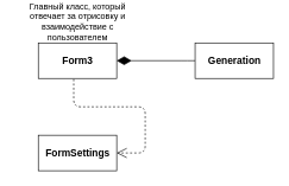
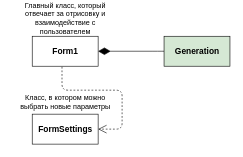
  <mxCell id="0" />
  <mxCell id="1" parent="0" />
- <mxCell id="2" value="&lt;b&gt;&lt;font style=&quot;font-size: 14px&quot;&gt;Form3&lt;/font&gt;&lt;/b&gt;" style="html=1;" vertex="1" parent="1"><mxGeometry x="53" y="60" width="110" height="50" as="geometry" /></mxCell>
- <mxCell id="3" value="&lt;b&gt;&lt;font style=&quot;font-size: 14px&quot;&gt;Generation&lt;br&gt;&lt;/font&gt;&lt;/b&gt;" style="html=1;" vertex="1" parent="1"><mxGeometry x="273" y="60" width="110" height="50" as="geometry" /></mxCell>
+ <mxCell id="2" value="&lt;b&gt;&lt;font style=&quot;font-size: 14px&quot;&gt;Form1&lt;/font&gt;&lt;/b&gt;" style="html=1;" vertex="1" parent="1"><mxGeometry x="53" y="60" width="110" height="50" as="geometry" /></mxCell>
+ <mxCell id="3" value="&lt;b&gt;&lt;font style=&quot;font-size: 14px&quot;&gt;Generation&lt;br&gt;&lt;/font&gt;&lt;/b&gt;" style="html=1;fillColor=#d5e8d4;" vertex="1" parent="1"><mxGeometry x="273" y="60" width="110" height="50" as="geometry" /></mxCell>
  <mxCell id="4" value="" style="endArrow=none;html=1;endSize=15;startArrow=diamondThin;startSize=18;startFill=1;edgeStyle=orthogonalEdgeStyle;align=left;verticalAlign=bottom;exitX=1;exitY=0.5;exitDx=0;exitDy=0;entryX=0;entryY=0.5;entryDx=0;entryDy=0;endFill=0;" edge="1" parent="1" source="2" target="3"><mxGeometry x="0.818" y="81" relative="1" as="geometry"><mxPoint x="163" y="190" as="sourcePoint" /><mxPoint x="323" y="190" as="targetPoint" /><Array as="points"><mxPoint x="263" y="85" /><mxPoint x="263" y="85" /></Array><mxPoint x="-80" y="66" as="offset" /></mxGeometry></mxCell>
  <mxCell id="5" value="&lt;b&gt;&lt;font style=&quot;font-size: 14px&quot;&gt;FormSettings&lt;br&gt;&lt;/font&gt;&lt;/b&gt;" style="html=1;" vertex="1" parent="1"><mxGeometry x="53" y="190" width="110" height="50" as="geometry" /></mxCell>
  <mxCell id="6" value="Главный класс, который отвечает за отрисовку и взаимодействие с пользователем" style="text;html=1;strokeColor=none;fillColor=none;align=center;verticalAlign=middle;whiteSpace=wrap;rounded=0;" vertex="1" parent="1"><mxGeometry x="20.5" y="20" width="175" height="20" as="geometry" /></mxCell>
+ <mxCell id="7" value="Класс, в котором можно выбрать новые параметры" style="text;html=1;strokeColor=none;fillColor=none;align=center;verticalAlign=middle;whiteSpace=wrap;rounded=0;" vertex="1" parent="1"><mxGeometry x="20.5" y="160" width="175" height="20" as="geometry" /></mxCell>
  <mxCell id="8" value="" style="endArrow=open;html=1;edgeStyle=orthogonalEdgeStyle;strokeWidth=1;exitX=0.452;exitY=1.02;exitDx=0;exitDy=0;exitPerimeter=0;entryX=1;entryY=0.5;entryDx=0;entryDy=0;endFill=0;endSize=12;dashed=1;" edge="1" parent="1" source="2" target="5"><mxGeometry relative="1" as="geometry"><mxPoint x="153" y="140" as="sourcePoint" /><mxPoint x="313" y="140" as="targetPoint" /><Array as="points"><mxPoint x="103" y="150" /><mxPoint x="203" y="150" /><mxPoint x="203" y="215" /></Array></mxGeometry></mxCell>
